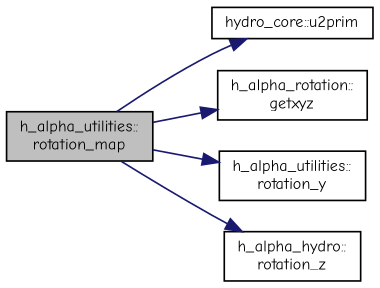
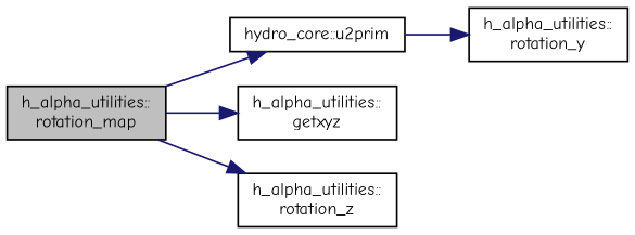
  digraph {
    fontname="Comic Neue"
    rankdir=LR
    node [color=black fillcolor=white fontname="Comic Neue" fontsize=10 shape=record style=filled]
    edge [color=midnightblue fontname="Comic Neue" fontsize=10 labelfontname=Helvetica labelfontsize=10 style=solid]
    n1 [fillcolor=grey75 fontcolor=black height=0.2 label="h_alpha_utilities::\lrotation_map" width=0.4]
    n2 [height=0.2 label="hydro_core::u2prim" width=0.4]
-   n3 [height=0.2 label="h_alpha_rotation::\lgetxyz" width=0.4]
+   n3 [height=0.2 label="h_alpha_utilities::\lgetxyz" width=0.4]
    n4 [height=0.2 label="h_alpha_utilities::\lrotation_y" width=0.4]
-   n5 [height=0.2 label="h_alpha_hydro::\lrotation_z" width=0.4]
+   n5 [height=0.2 label="h_alpha_utilities::\lrotation_z" width=0.4]
    n1 -> n2
    n1 -> n3
-   n1 -> n4
+   n2 -> n4
    n1 -> n5
  }
